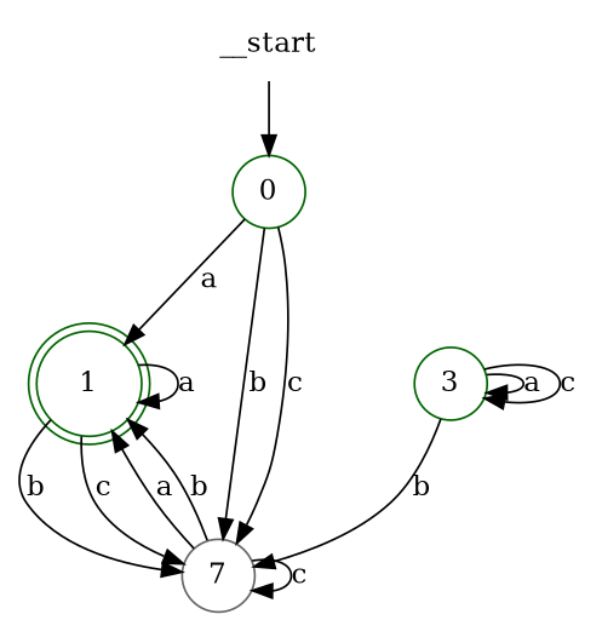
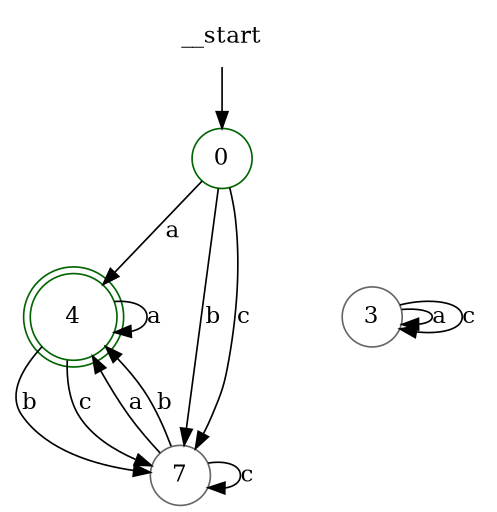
  digraph {
    node [color=gray40 shape=circle]
    __start [shape=none]
    n2 [color=darkgreen label=0]
-   n3 [color=darkgreen label=1 shape=doublecircle]
+   n3 [color=darkgreen label=4 shape=doublecircle]
    n4 [label=7]
-   n5 [color=darkgreen label=3]
+   n5 [label=3]
    __start -> n2
    n2 -> n3 [label=a]
    n2 -> n4 [label=b]
    n2 -> n4 [label=c]
    n3 -> n3 [label=a]
    n3 -> n4 [label=b]
    n3 -> n4 [label=c]
    n4 -> n3 [label=a]
    n4 -> n3 [label=b]
    n4 -> n4 [label=c]
-   n5 -> n4 [label=b]
    n5 -> n5 [label=a]
    n5 -> n5 [label=c]
  }
